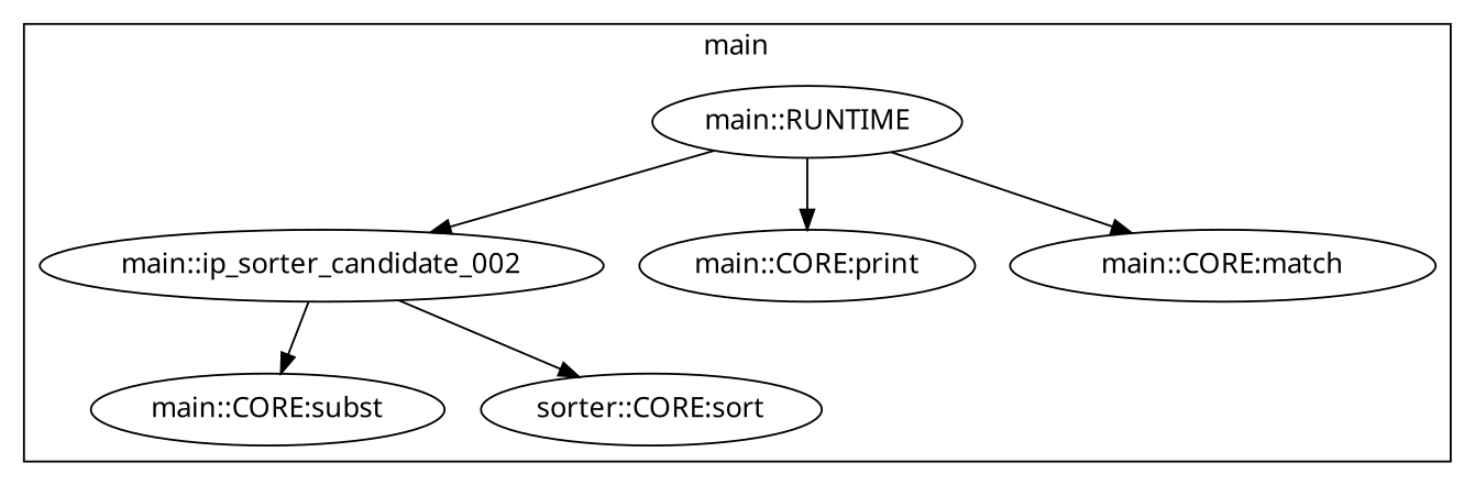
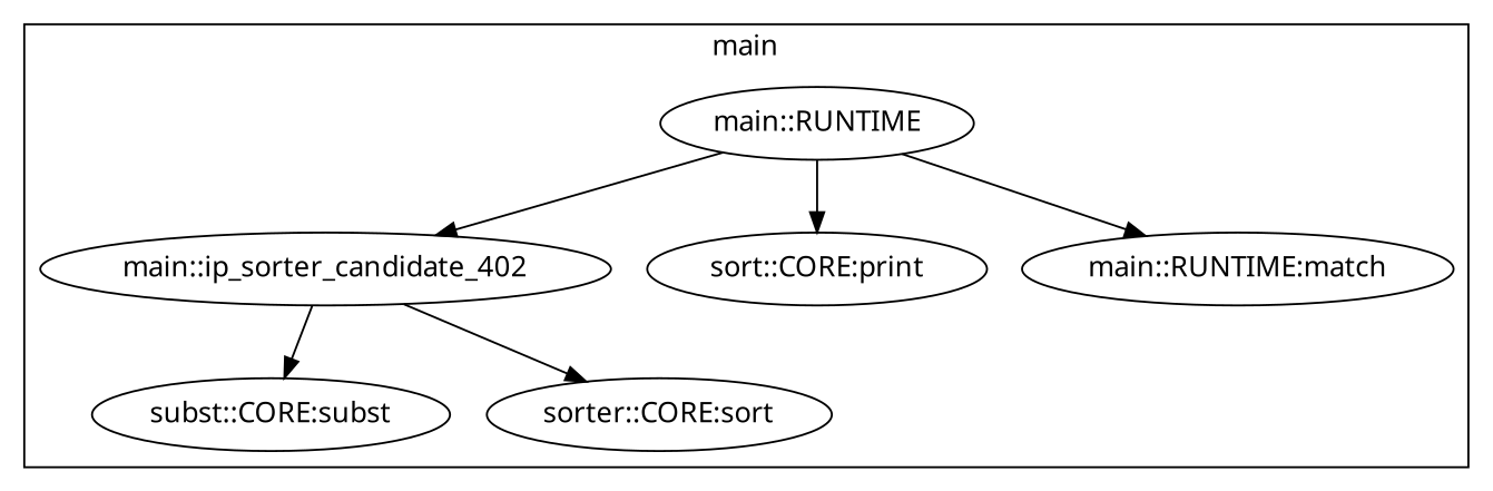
  digraph {
    fontname="Noto Sans"
    node [fontname="Noto Sans"]
    edge [fontname="Noto Sans"]
-   "main::ip_sorter_candidate_002"
-   "main::CORE:print"
-   "main::CORE:match"
-   "main::CORE:subst"
+   "main::ip_sorter_candidate_002" [label="main::ip_sorter_candidate_402"]
+   "main::CORE:print" [label="sort::CORE:print"]
+   "main::CORE:match" [label="main::RUNTIME:match"]
+   "main::CORE:subst" [label="subst::CORE:subst"]
    n5 [label="sorter::CORE:sort"]
    "main::RUNTIME"
    subgraph cluster_1 {
      label=main
      "main::ip_sorter_candidate_002"
      "main::CORE:print"
      "main::CORE:match"
      "main::CORE:subst"
      n5
      "main::RUNTIME"
    }
    "main::ip_sorter_candidate_002" -> "main::CORE:subst"
    "main::ip_sorter_candidate_002" -> n5
    "main::RUNTIME" -> "main::ip_sorter_candidate_002"
    "main::RUNTIME" -> "main::CORE:print"
    "main::RUNTIME" -> "main::CORE:match"
  }
